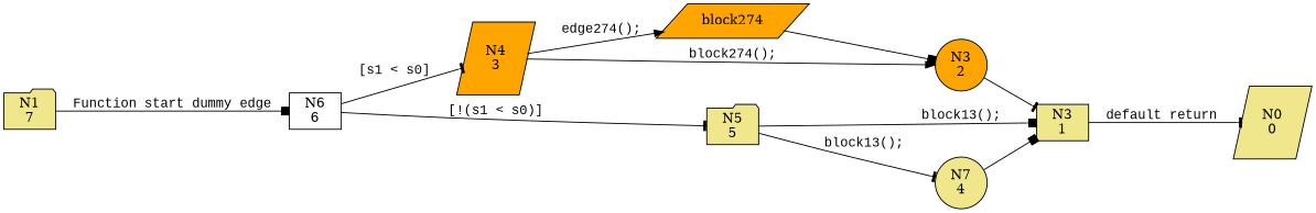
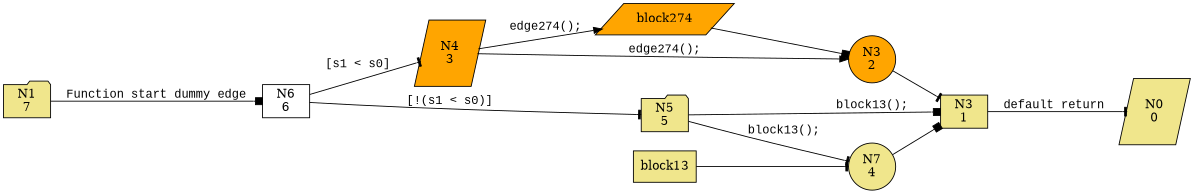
  digraph {
    rankdir=LR
    node [fillcolor=khaki shape=box style=filled]
    edge [arrowhead=tee fontname="Courier New"]
    n1 [label="N1\n7" shape=folder]
    n2 [fillcolor=white label="N6\n6"]
    n3 [fillcolor=orange label="N4\n3" shape=parallelogram]
    n4 [label="N5\n5" shape=folder]
    n5 [fillcolor=orange label="N3\n2" shape=ellipse]
    n6 [fillcolor=orange label=block274 shape=parallelogram]
    n7 [label="N7\n4" shape=ellipse]
    n8 [label="N3\n1"]
+   n9 [label=block13]
    n10 [label="N0\n0" shape=parallelogram]
    n1 -> n2 [arrowhead=box label="Function start dummy edge"]
    n2 -> n3 [label="[s1 < s0]"]
    n2 -> n4 [label="[!(s1 < s0)]"]
-   n3 -> n5 [arrowhead=normal label="block274();"]
+   n3 -> n5 [arrowhead=normal label="edge274();"]
    n3 -> n6 [arrowhead=normal label="edge274();"]
    n4 -> n7 [label="block13();"]
    n4 -> n8 [arrowhead=box label="block13();"]
    n5 -> n8
    n6 -> n5 [arrowhead=box]
    n7 -> n8 [arrowhead=box]
    n8 -> n10 [label="default return"]
+   n9 -> n7
  }
